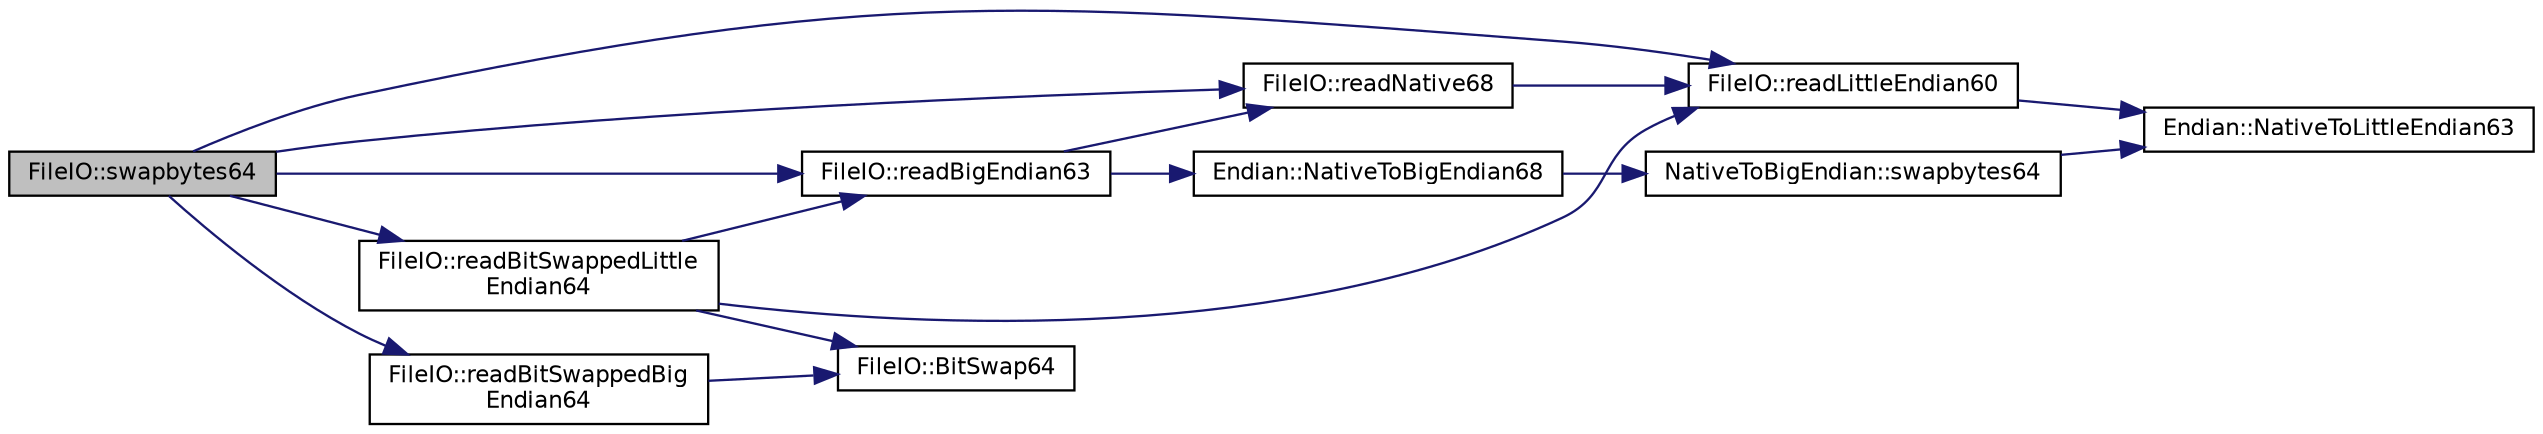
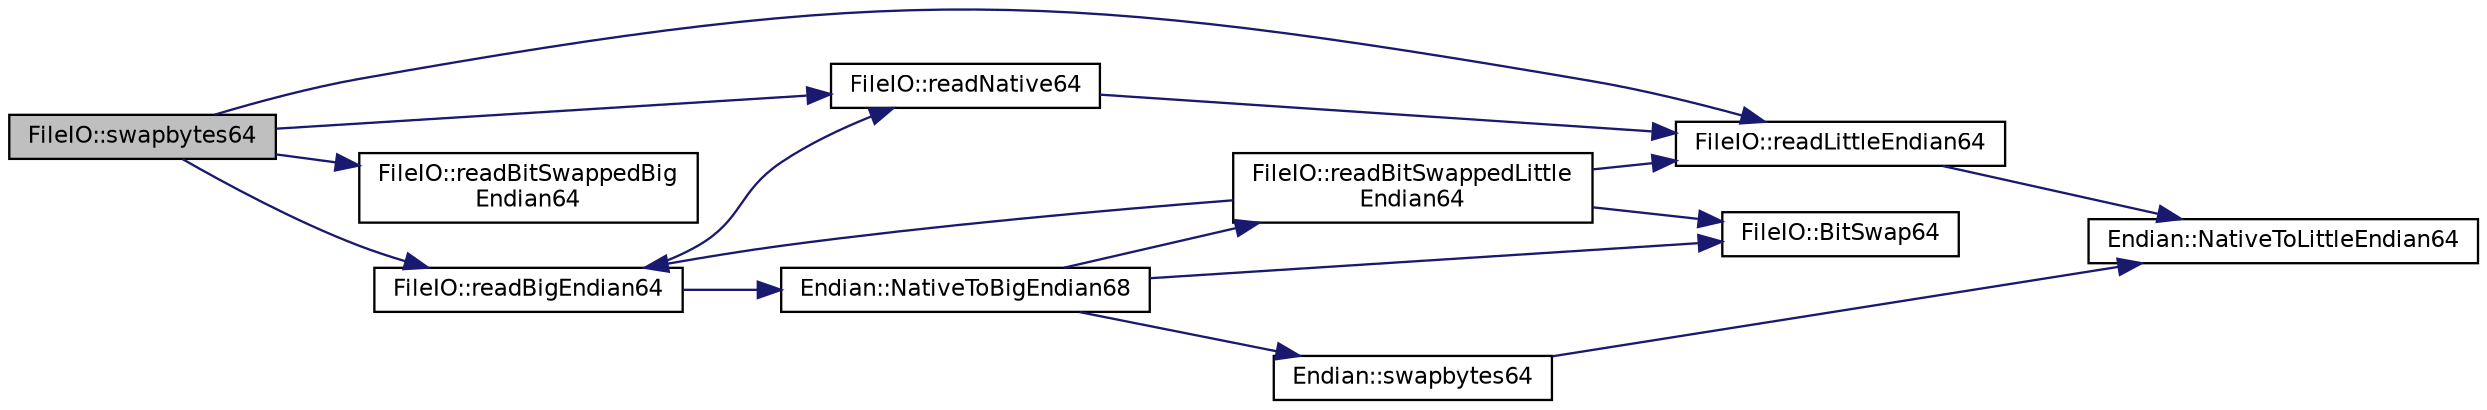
  digraph {
    rankdir=LR
    node [color=black fillcolor=white fontname=Helvetica fontsize=10 shape=record style=filled]
    edge [color=midnightblue fontname=Helvetica fontsize=10 labelfontname=Helvetica labelfontsize=10 style=solid]
    n1 [fillcolor=grey75 fontcolor=black height=0.2 label="FileIO::swapbytes64" width=0.4]
-   n2 [height=0.2 label="FileIO::readBigEndian63" width=0.4]
-   n3 [height=0.2 label="FileIO::readNative68" width=0.4]
+   n2 [height=0.2 label="FileIO::readBigEndian64" width=0.4]
+   n3 [height=0.2 label="FileIO::readNative64" width=0.4]
    n4 [height=0.2 label="FileIO::readBitSwappedBig\lEndian64" width=0.4]
    n5 [height=0.2 label="FileIO::readBitSwappedLittle\lEndian64" width=0.4]
-   n6 [height=0.2 label="FileIO::readLittleEndian60" width=0.4]
+   n6 [height=0.2 label="FileIO::readLittleEndian64" width=0.4]
    n7 [height=0.2 label="Endian::NativeToBigEndian68" width=0.4]
    n8 [height=0.2 label="FileIO::BitSwap64" width=0.4]
-   n9 [height=0.2 label="Endian::NativeToLittleEndian63" width=0.4]
-   n10 [height=0.2 label="NativeToBigEndian::swapbytes64" width=0.4]
+   n9 [height=0.2 label="Endian::NativeToLittleEndian64" width=0.4]
+   n10 [height=0.2 label="Endian::swapbytes64" width=0.4]
    n1 -> n2
    n1 -> n3
    n1 -> n4
-   n1 -> n5
+   n7 -> n5
    n1 -> n6
    n2 -> n3
    n2 -> n7
    n3 -> n6
-   n4 -> n8
+   n7 -> n8
    n5 -> n2
    n5 -> n6
    n5 -> n8
    n6 -> n9
    n7 -> n10
    n10 -> n9
  }
